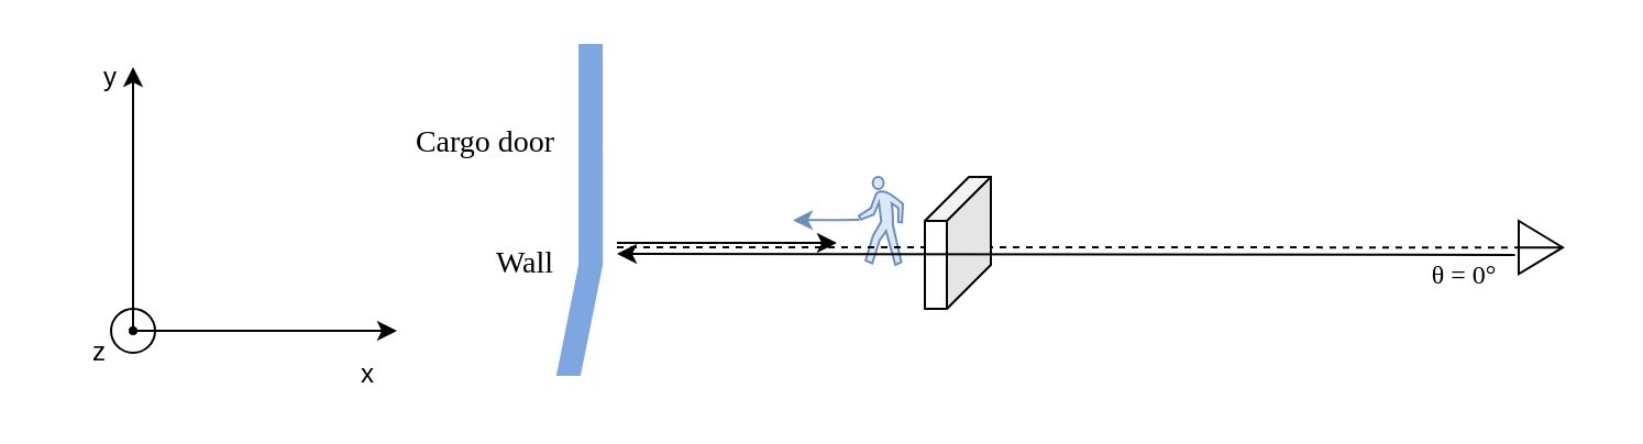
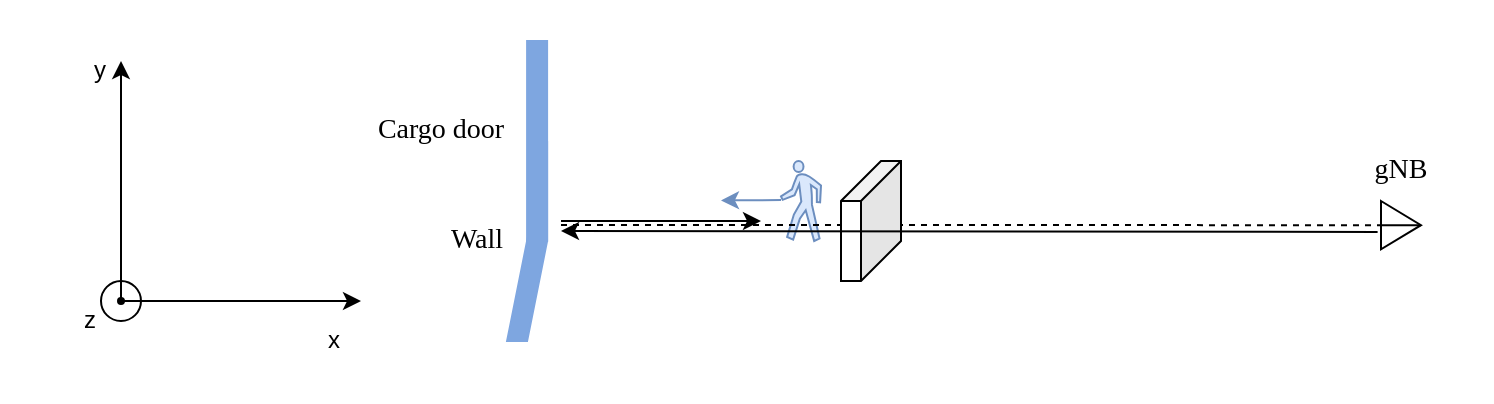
  <mxCell id="0" />
  <mxCell id="1" parent="0" />
  <mxCell id="2" value="&lt;font style=&quot;font-size: 14px;&quot; face=&quot;LM Sans&quot;&gt;Cargo door&lt;/font&gt;" style="text;html=1;align=center;verticalAlign=middle;resizable=0;points=[];autosize=1;strokeColor=none;fillColor=none;" parent="1" vertex="1"><mxGeometry x="175" y="50" width="90" height="30" as="geometry" /></mxCell>
  <mxCell id="3" value="" style="triangle;whiteSpace=wrap;html=1;rotation=0;" parent="1" vertex="1"><mxGeometry x="690" y="100" width="20" height="24.15" as="geometry" /></mxCell>
  <mxCell id="4" value="" style="endArrow=none;html=1;rounded=0;entryX=0;entryY=0.5;entryDx=0;entryDy=0;exitX=1;exitY=0.5;exitDx=0;exitDy=0;" parent="1" source="3" target="3" edge="1"><mxGeometry width="50" height="50" relative="1" as="geometry"><mxPoint x="510" y="200" as="sourcePoint" /><mxPoint x="680" y="120" as="targetPoint" /></mxGeometry></mxCell>
+ <mxCell id="5" value="&lt;font style=&quot;font-size: 14px;&quot; face=&quot;LM Sans&quot;&gt;gNB&lt;/font&gt;" style="text;html=1;align=center;verticalAlign=middle;resizable=0;points=[];autosize=1;strokeColor=none;fillColor=none;" parent="1" vertex="1"><mxGeometry x="675" y="70" width="50" height="30" as="geometry" /></mxCell>
  <mxCell id="6" value="&lt;font style=&quot;font-size: 14px;&quot; face=&quot;LM Sans&quot;&gt;Wall&lt;/font&gt;" style="text;html=1;align=center;verticalAlign=middle;resizable=0;points=[];autosize=1;strokeColor=none;fillColor=none;" parent="1" vertex="1"><mxGeometry x="213.05" y="105" width="50" height="30" as="geometry" /></mxCell>
  <mxCell id="7" value="" style="endArrow=classic;html=1;rounded=0;startArrow=oval;startFill=1;endSize=6;startSize=3;" parent="1" edge="1"><mxGeometry width="50" height="50" relative="1" as="geometry"><mxPoint x="60" y="150" as="sourcePoint" /><mxPoint x="180" y="150" as="targetPoint" /></mxGeometry></mxCell>
  <mxCell id="8" value="" style="endArrow=classic;html=1;rounded=0;" parent="1" edge="1"><mxGeometry width="50" height="50" relative="1" as="geometry"><mxPoint x="60" y="150" as="sourcePoint" /><mxPoint x="60" y="30" as="targetPoint" /></mxGeometry></mxCell>
  <mxCell id="9" value="" style="ellipse;whiteSpace=wrap;html=1;aspect=fixed;fillColor=none;connectable=1;allowArrows=0;" parent="1" vertex="1"><mxGeometry x="50" y="140" width="20" height="20" as="geometry" /></mxCell>
  <mxCell id="10" value="x" style="text;strokeColor=none;align=center;fillColor=none;html=1;verticalAlign=middle;whiteSpace=wrap;rounded=0;" parent="1" vertex="1"><mxGeometry x="136.95" y="160" width="60" height="20" as="geometry" /></mxCell>
  <mxCell id="11" value="y" style="text;strokeColor=none;align=center;fillColor=none;html=1;verticalAlign=middle;whiteSpace=wrap;rounded=0;" parent="1" vertex="1"><mxGeometry x="20" y="20" width="60" height="30" as="geometry" /></mxCell>
  <mxCell id="12" value="z" style="text;strokeColor=none;align=center;fillColor=none;html=1;verticalAlign=middle;whiteSpace=wrap;rounded=0;" parent="1" vertex="1"><mxGeometry x="20" y="150" width="50" height="20" as="geometry" /></mxCell>
- <mxCell id="13" value="&lt;font face=&quot;LM Sans&quot;&gt;θ = 0°&lt;/font&gt;" style="text;html=1;align=center;verticalAlign=middle;resizable=0;points=[];autosize=1;strokeColor=none;fillColor=none;" parent="1" vertex="1"><mxGeometry x="640" y="110" width="50" height="30" as="geometry" /></mxCell>
  <mxCell id="14" value="" style="shape=mxgraph.signs.people.walking;html=1;pointerEvents=1;fillColor=#dae8fc;strokeColor=#6c8ebf;verticalLabelPosition=bottom;verticalAlign=top;align=center;sketch=0;flipH=1;" parent="1" vertex="1"><mxGeometry x="390" y="80" width="20" height="40" as="geometry" /></mxCell>
  <mxCell id="15" value="" style="endArrow=none;dashed=1;html=1;rounded=0;entryX=0;entryY=0.5;entryDx=0;entryDy=0;" parent="1" target="3" edge="1"><mxGeometry width="50" height="50" relative="1" as="geometry"><mxPoint x="280" y="112" as="sourcePoint" /><mxPoint x="690" y="110" as="targetPoint" /></mxGeometry></mxCell>
  <mxCell id="16" value="" style="endArrow=classic;html=1;rounded=0;exitX=1;exitY=0.445;exitDx=0;exitDy=0;exitPerimeter=0;fillColor=#dae8fc;strokeColor=#6c8ebf;" parent="1" edge="1"><mxGeometry width="50" height="50" relative="1" as="geometry"><mxPoint x="390" y="99.52" as="sourcePoint" /><mxPoint x="360" y="99.72" as="targetPoint" /></mxGeometry></mxCell>
  <mxCell id="17" value="" style="endArrow=classic;html=1;rounded=0;" parent="1" edge="1"><mxGeometry width="50" height="50" relative="1" as="geometry"><mxPoint x="280" y="110" as="sourcePoint" /><mxPoint x="380" y="110" as="targetPoint" /></mxGeometry></mxCell>
  <mxCell id="18" value="" style="verticalLabelPosition=bottom;verticalAlign=top;html=1;shape=mxgraph.basic.diag_stripe;dx=10;rotation=0;fillColor=#7EA6E0;strokeColor=#7EA6E0;" parent="1" vertex="1"><mxGeometry x="253.05" y="70" width="20" height="100" as="geometry" /></mxCell>
  <mxCell id="19" value="" style="verticalLabelPosition=bottom;html=1;verticalAlign=top;align=center;shape=mxgraph.floorplan.wall;fillColor=#7EA6E0;direction=south;strokeColor=#7EA6E0;" parent="1" vertex="1"><mxGeometry x="263.05" y="20" width="10" height="100" as="geometry" /></mxCell>
  <mxCell id="20" value="" style="shape=cube;whiteSpace=wrap;html=1;boundedLbl=1;backgroundOutline=1;darkOpacity=0.05;darkOpacity2=0.1;flipV=0;flipH=1;" vertex="1" parent="1"><mxGeometry x="420" y="80" width="30" height="60" as="geometry" /></mxCell>
  <mxCell id="21" value="" style="endArrow=classic;html=1;rounded=0;exitX=-0.085;exitY=0.64;exitDx=0;exitDy=0;exitPerimeter=0;" parent="1" source="3" edge="1"><mxGeometry width="50" height="50" relative="1" as="geometry"><mxPoint x="680" y="120" as="sourcePoint" /><mxPoint x="280" y="115" as="targetPoint" /></mxGeometry></mxCell>
